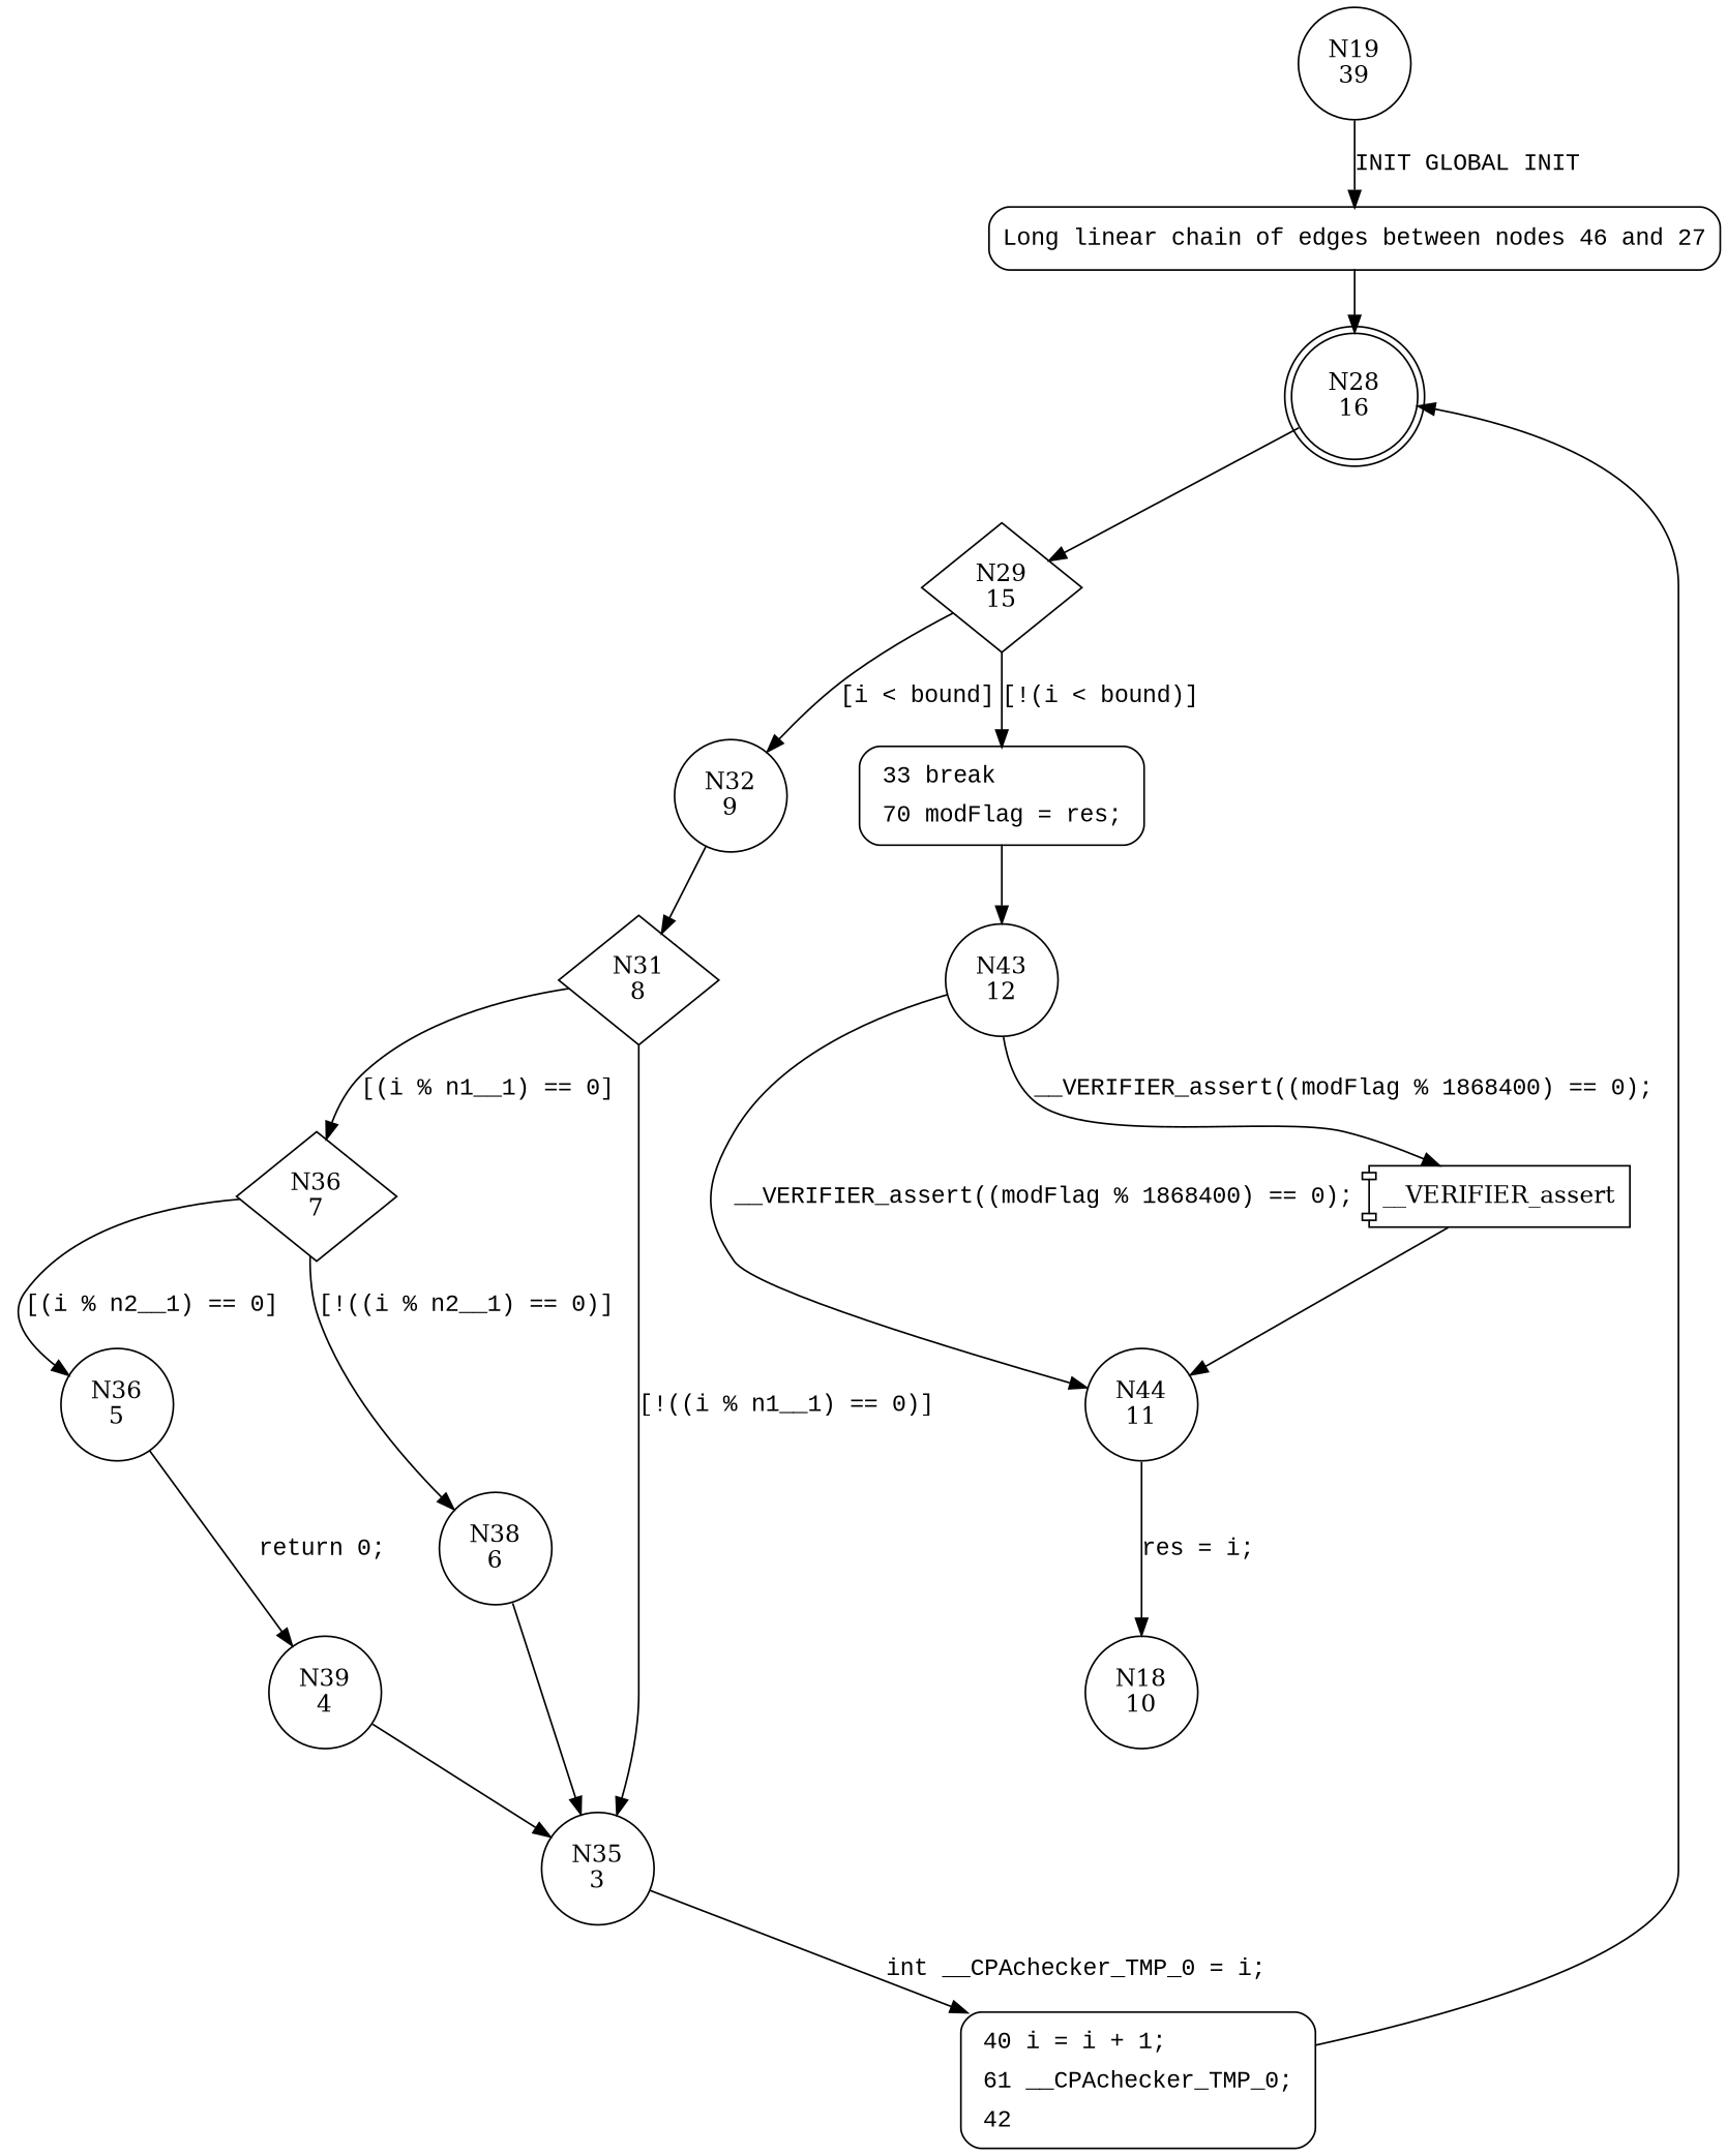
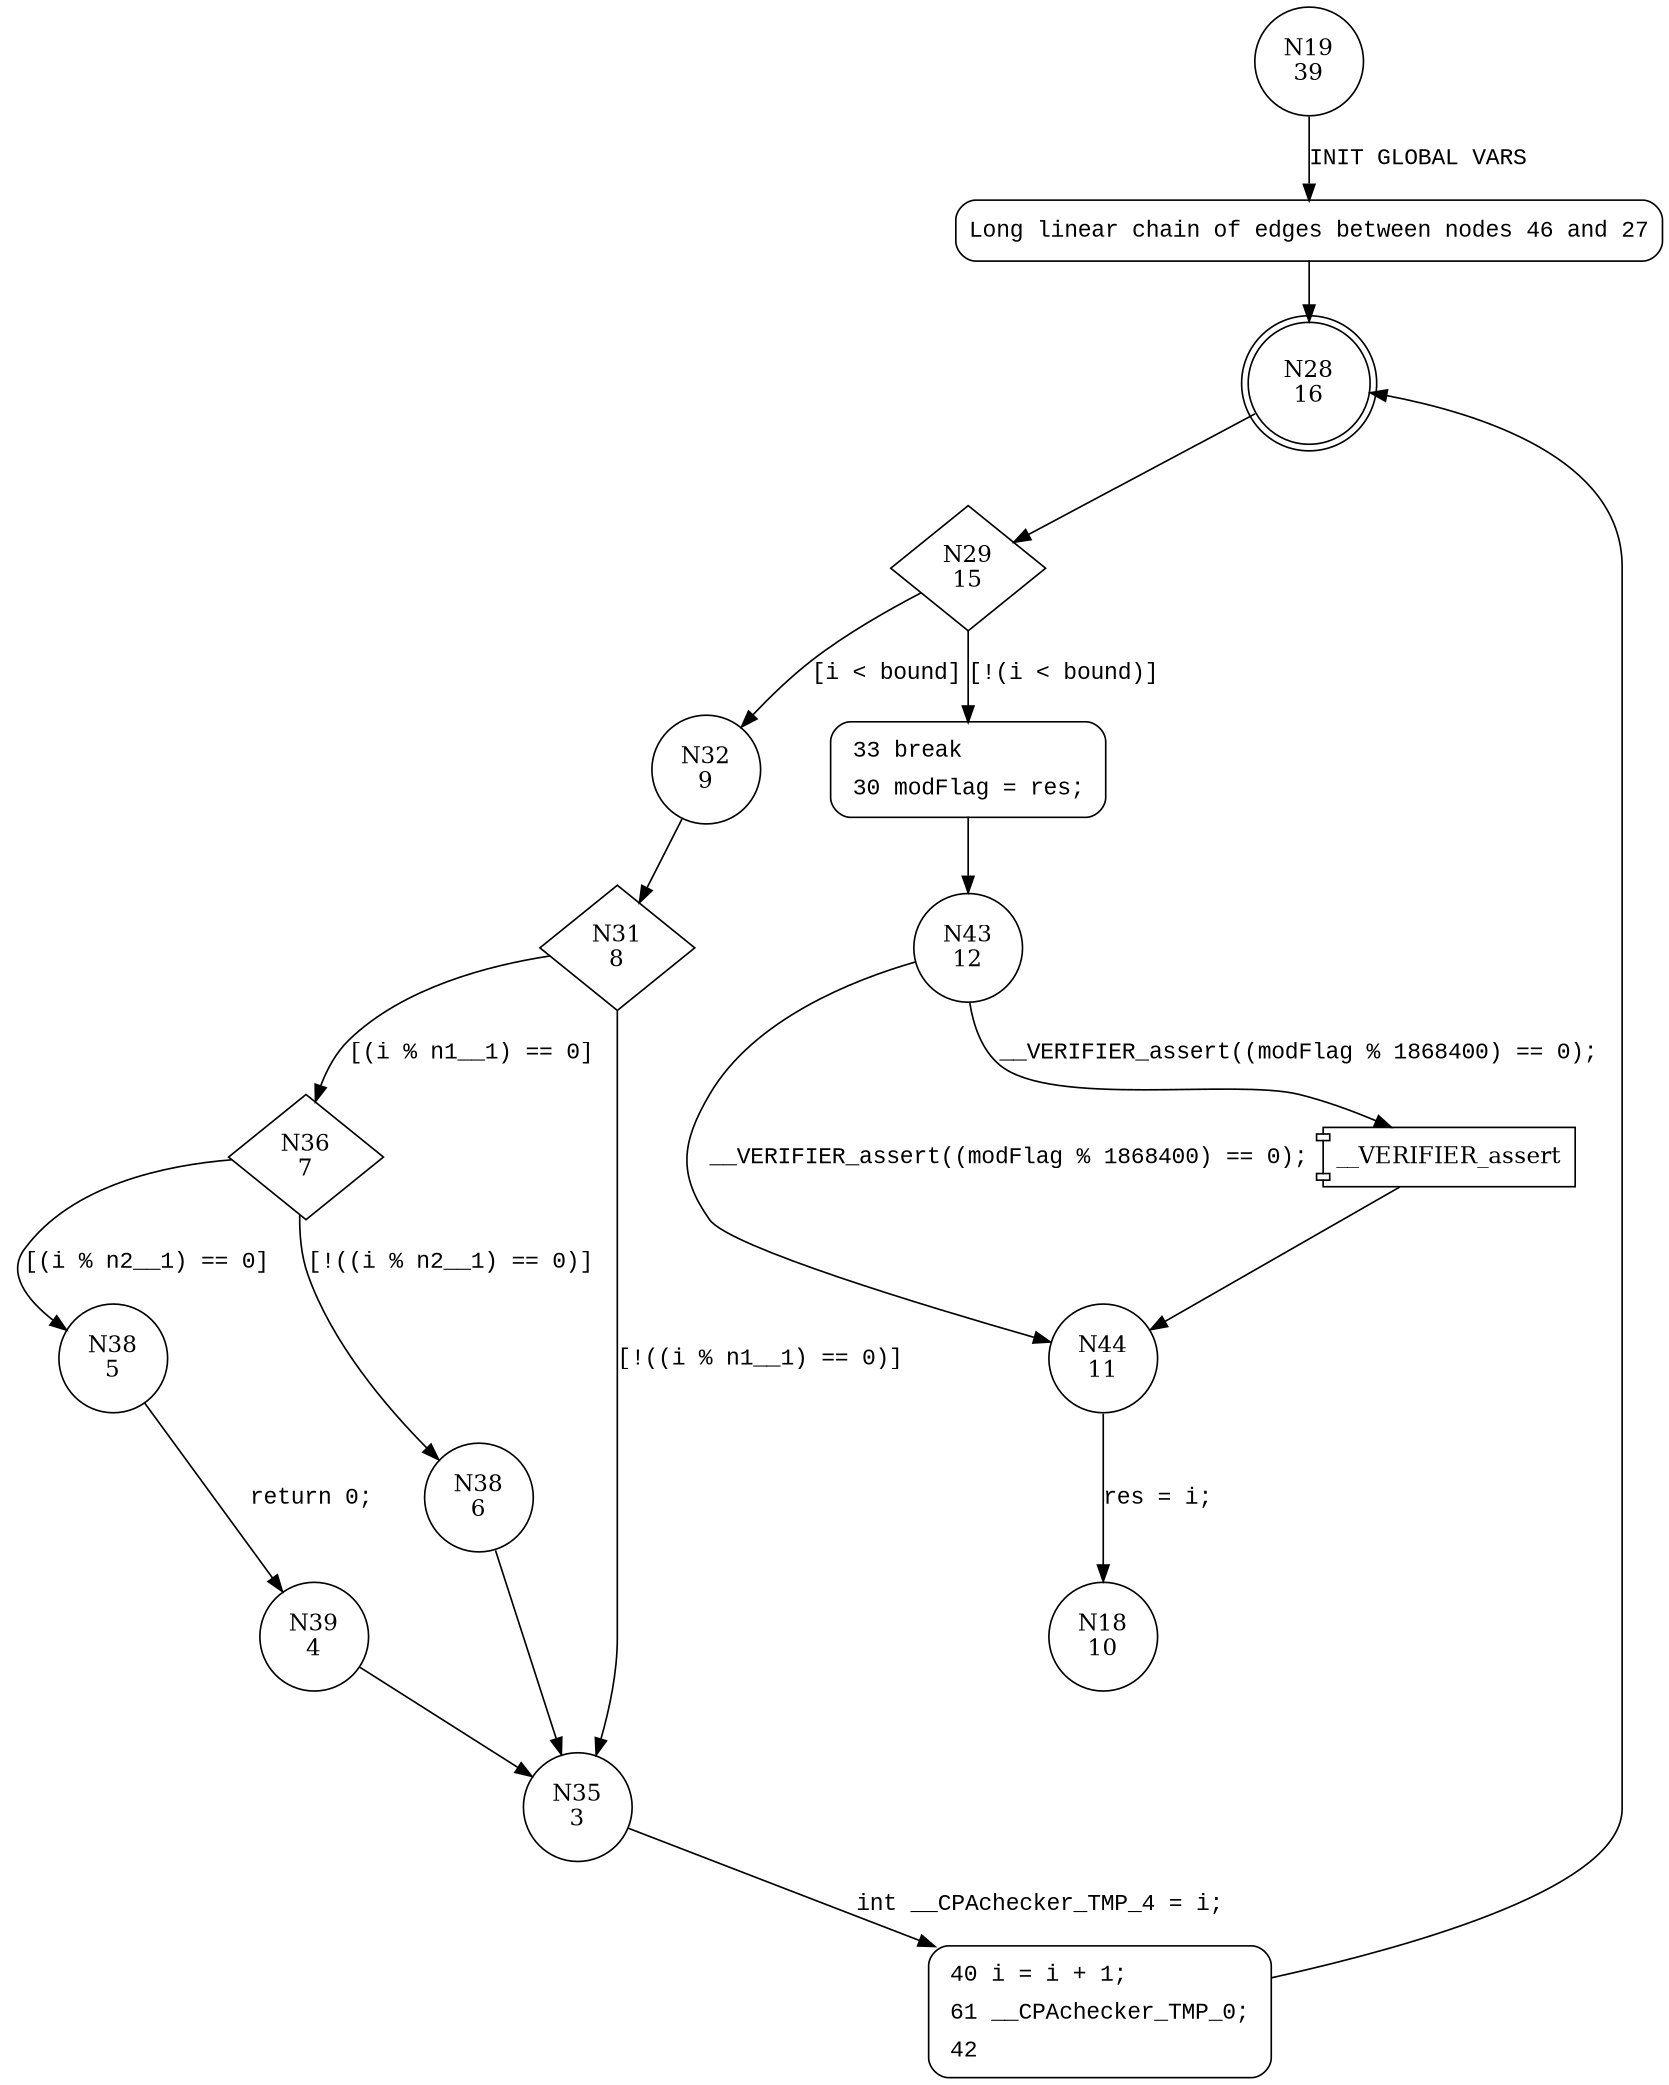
  digraph {
    node [shape=circle]
    edge [fontname="Courier New"]
    n1 [label="N19\n39"]
    n2 [fillcolor=white fontname="Courier New" label="Long linear chain of edges between nodes 46 and 27" penwidth=1 shape=Mrecord style="filled,bold"]
    n3 [label="N28\n16" shape=doublecircle]
    n4 [label="N29\n15" shape=diamond]
    n5 [label="N32\n9"]
-   n6 [fillcolor=white fontname="Courier New" label=<<table border="0" cellborder="0" cellpadding="3" bgcolor="white"><tr><td align="right">33</td><td align="left">break</td></tr><tr><td align="right">70</td><td align="left">modFlag = res;</td></tr></table>> penwidth=1 shape=Mrecord style="filled,bold"]
+   n6 [fillcolor=white fontname="Courier New" label=<<table border="0" cellborder="0" cellpadding="3" bgcolor="white"><tr><td align="right">33</td><td align="left">break</td></tr><tr><td align="right">30</td><td align="left">modFlag = res;</td></tr></table>> penwidth=1 shape=Mrecord style="filled,bold"]
    n7 [label="N31\n8" shape=diamond]
    n8 [label="N43\n12"]
    n9 [label="N36\n7" shape=diamond]
    n10 [label="N35\n3"]
    n11 [label="N44\n11"]
    n12 [label=__VERIFIER_assert shape=component]
    n13 [label="N18\n10"]
-   n14 [label="N36\n5"]
+   n14 [label="N38\n5"]
    n15 [label="N38\n6"]
    n16 [fillcolor=white fontname="Courier New" label=<<table border="0" cellborder="0" cellpadding="3" bgcolor="white"><tr><td align="right">40</td><td align="left">i = i + 1;</td></tr><tr><td align="right">61</td><td align="left">__CPAchecker_TMP_0;</td></tr><tr><td align="right">42</td><td align="left"></td></tr></table>> penwidth=1 shape=Mrecord style="filled,bold"]
    n17 [label="N39\n4"]
-   n1 -> n2 [label="INIT GLOBAL INIT"]
+   n1 -> n2 [label="INIT GLOBAL VARS"]
    n2 -> n3 [fontname=""]
    n3 -> n4
    n4 -> n5 [label="[i < bound]"]
    n4 -> n6 [label="[!(i < bound)]"]
    n5 -> n7
    n6 -> n8 [fontname=""]
    n7 -> n9 [label="[(i % n1__1) == 0]"]
    n7 -> n10 [label="[!((i % n1__1) == 0)]"]
    n8 -> n11 [label="__VERIFIER_assert((modFlag % 1868400) == 0);"]
    n8 -> n12 [label="__VERIFIER_assert((modFlag % 1868400) == 0);"]
    n9 -> n14 [label="[(i % n2__1) == 0]"]
    n9 -> n15 [label="[!((i % n2__1) == 0)]"]
-   n10 -> n16 [label="int __CPAchecker_TMP_0 = i;"]
+   n10 -> n16 [label="int __CPAchecker_TMP_4 = i;"]
    n11 -> n13 [label="res = i;"]
    n12 -> n11
    n14 -> n17 [label="return 0;"]
    n15 -> n10
    n16 -> n3 [fontname=""]
    n17 -> n10
  }
